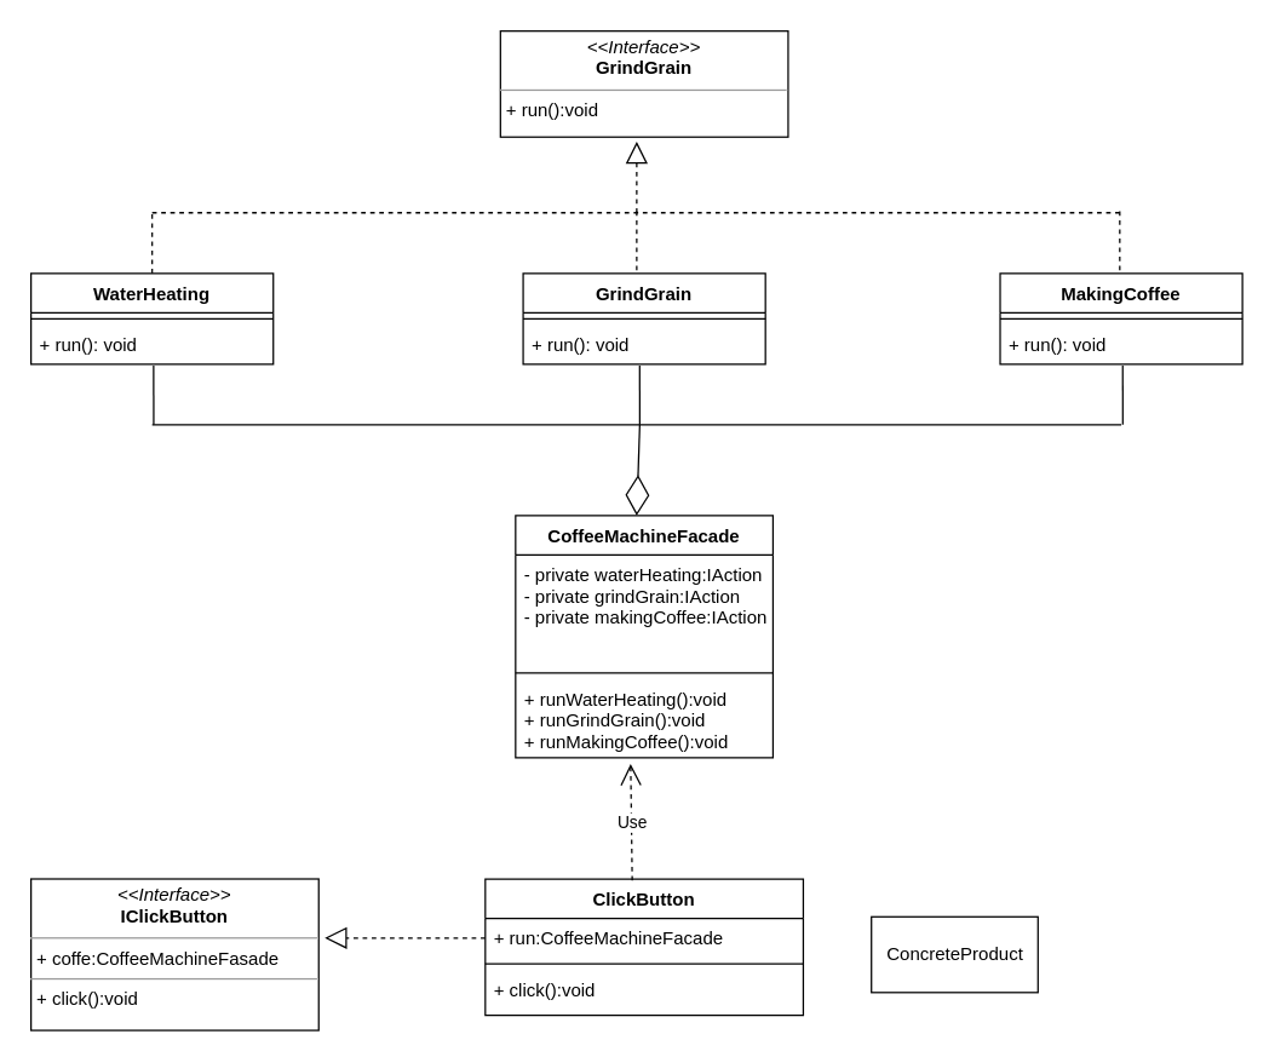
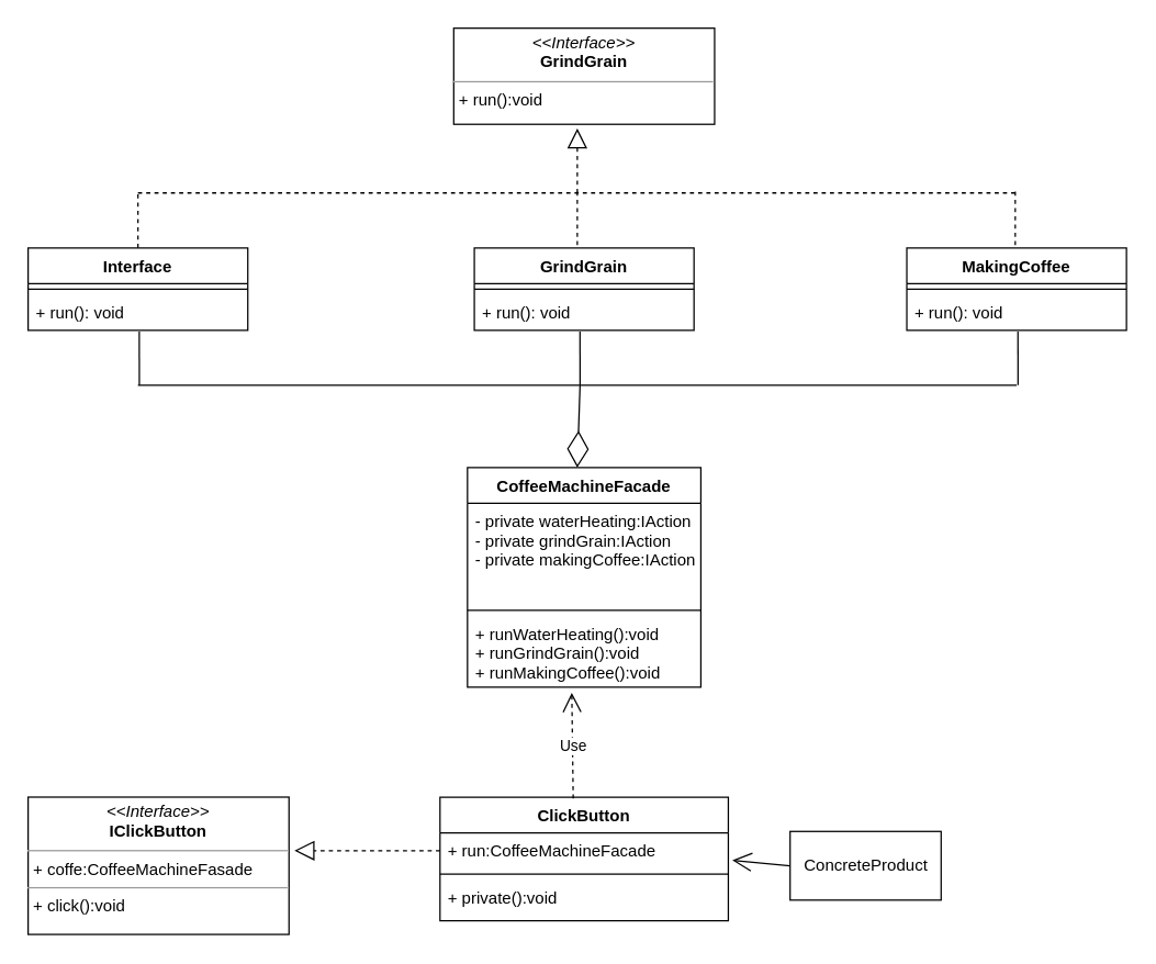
  <mxCell id="0" />
  <mxCell id="1" parent="0" />
  <mxCell id="2" value="&lt;p style=&quot;margin:0px;margin-top:4px;text-align:center;&quot;&gt;&lt;i&gt;&amp;lt;&amp;lt;Interface&amp;gt;&amp;gt;&lt;/i&gt;&lt;br&gt;&lt;b&gt;GrindGrain&lt;/b&gt;&lt;/p&gt;&lt;hr size=&quot;1&quot;&gt;&lt;p style=&quot;margin:0px;margin-left:4px;&quot;&gt;+ run():void&lt;br&gt;&lt;/p&gt;" style="verticalAlign=top;align=left;overflow=fill;fontSize=12;fontFamily=Helvetica;html=1;" parent="1" vertex="1"><mxGeometry x="330" width="190" height="70" as="geometry" y="20" /></mxCell>
- <mxCell id="3" value="WaterHeating" style="swimlane;fontStyle=1;align=center;verticalAlign=top;childLayout=stackLayout;horizontal=1;startSize=26;horizontalStack=0;resizeParent=1;resizeParentMax=0;resizeLast=0;collapsible=1;marginBottom=0;" parent="1" vertex="1"><mxGeometry y="180" width="160" height="60" as="geometry" x="20" /></mxCell>
+ <mxCell id="3" value="Interface" style="swimlane;fontStyle=1;align=center;verticalAlign=top;childLayout=stackLayout;horizontal=1;startSize=26;horizontalStack=0;resizeParent=1;resizeParentMax=0;resizeLast=0;collapsible=1;marginBottom=0;" parent="1" vertex="1"><mxGeometry y="180" width="160" height="60" as="geometry" x="20" /></mxCell>
  <mxCell id="4" value="" style="line;strokeWidth=1;fillColor=none;align=left;verticalAlign=middle;spacingTop=-1;spacingLeft=3;spacingRight=3;rotatable=0;labelPosition=right;points=[];portConstraint=eastwest;strokeColor=inherit;" parent="3" vertex="1"><mxGeometry y="26" width="160" height="8" as="geometry" /></mxCell>
  <mxCell id="5" value="+ run(): void" style="text;strokeColor=none;fillColor=none;align=left;verticalAlign=top;spacingLeft=4;spacingRight=4;overflow=hidden;rotatable=0;points=[[0,0.5],[1,0.5]];portConstraint=eastwest;" parent="3" vertex="1"><mxGeometry y="34" width="160" height="26" as="geometry" /></mxCell>
  <mxCell id="6" value="GrindGrain" style="swimlane;fontStyle=1;align=center;verticalAlign=top;childLayout=stackLayout;horizontal=1;startSize=26;horizontalStack=0;resizeParent=1;resizeParentMax=0;resizeLast=0;collapsible=1;marginBottom=0;" parent="1" vertex="1"><mxGeometry x="345" y="180" width="160" height="60" as="geometry" /></mxCell>
  <mxCell id="7" value="" style="line;strokeWidth=1;fillColor=none;align=left;verticalAlign=middle;spacingTop=-1;spacingLeft=3;spacingRight=3;rotatable=0;labelPosition=right;points=[];portConstraint=eastwest;strokeColor=inherit;" parent="6" vertex="1"><mxGeometry y="26" width="160" height="8" as="geometry" /></mxCell>
  <mxCell id="8" value="+ run(): void" style="text;strokeColor=none;fillColor=none;align=left;verticalAlign=top;spacingLeft=4;spacingRight=4;overflow=hidden;rotatable=0;points=[[0,0.5],[1,0.5]];portConstraint=eastwest;" parent="6" vertex="1"><mxGeometry y="34" width="160" height="26" as="geometry" /></mxCell>
  <mxCell id="9" value="MakingCoffee" style="swimlane;fontStyle=1;align=center;verticalAlign=top;childLayout=stackLayout;horizontal=1;startSize=26;horizontalStack=0;resizeParent=1;resizeParentMax=0;resizeLast=0;collapsible=1;marginBottom=0;" parent="1" vertex="1"><mxGeometry x="660" y="180" width="160" height="60" as="geometry" /></mxCell>
  <mxCell id="10" value="" style="line;strokeWidth=1;fillColor=none;align=left;verticalAlign=middle;spacingTop=-1;spacingLeft=3;spacingRight=3;rotatable=0;labelPosition=right;points=[];portConstraint=eastwest;strokeColor=inherit;" parent="9" vertex="1"><mxGeometry y="26" width="160" height="8" as="geometry" /></mxCell>
  <mxCell id="11" value="+ run(): void" style="text;strokeColor=none;fillColor=none;align=left;verticalAlign=top;spacingLeft=4;spacingRight=4;overflow=hidden;rotatable=0;points=[[0,0.5],[1,0.5]];portConstraint=eastwest;" parent="9" vertex="1"><mxGeometry y="34" width="160" height="26" as="geometry" /></mxCell>
  <mxCell id="12" value="" style="endArrow=none;dashed=1;html=1;rounded=0;exitX=0.5;exitY=0;exitDx=0;exitDy=0;" parent="1" source="3" edge="1"><mxGeometry width="50" height="50" relative="1" as="geometry"><mxPoint x="520" y="240" as="sourcePoint" /><mxPoint x="100" y="140" as="targetPoint" /></mxGeometry></mxCell>
  <mxCell id="13" value="" style="endArrow=none;dashed=1;html=1;rounded=0;exitX=0.5;exitY=0;exitDx=0;exitDy=0;" parent="1" edge="1"><mxGeometry width="50" height="50" relative="1" as="geometry"><mxPoint x="420" y="178" as="sourcePoint" /><mxPoint x="420" y="138" as="targetPoint" /></mxGeometry></mxCell>
  <mxCell id="14" value="" style="endArrow=none;dashed=1;html=1;rounded=0;exitX=0.5;exitY=0;exitDx=0;exitDy=0;" parent="1" edge="1"><mxGeometry width="50" height="50" relative="1" as="geometry"><mxPoint x="739" y="178" as="sourcePoint" /><mxPoint x="739" y="138" as="targetPoint" /></mxGeometry></mxCell>
  <mxCell id="15" value="" style="endArrow=none;dashed=1;html=1;rounded=0;" parent="1" edge="1"><mxGeometry width="50" height="50" relative="1" as="geometry"><mxPoint x="100" y="140" as="sourcePoint" /><mxPoint x="740" y="140" as="targetPoint" /></mxGeometry></mxCell>
  <mxCell id="16" value="" style="endArrow=block;dashed=1;endFill=0;endSize=12;html=1;rounded=0;" parent="1" edge="1"><mxGeometry width="160" relative="1" as="geometry"><mxPoint x="420" y="140" as="sourcePoint" /><mxPoint x="420" y="93" as="targetPoint" /></mxGeometry></mxCell>
  <mxCell id="17" value="CoffeeMachineFacade" style="swimlane;fontStyle=1;align=center;verticalAlign=top;childLayout=stackLayout;horizontal=1;startSize=26;horizontalStack=0;resizeParent=1;resizeParentMax=0;resizeLast=0;collapsible=1;marginBottom=0;" parent="1" vertex="1"><mxGeometry x="340" y="340" width="170" height="160" as="geometry" /></mxCell>
  <mxCell id="18" value="- private waterHeating:IAction&#10;- private grindGrain:IAction&#10;- private makingCoffee:IAction" style="text;strokeColor=none;fillColor=none;align=left;verticalAlign=top;spacingLeft=4;spacingRight=4;overflow=hidden;rotatable=0;points=[[0,0.5],[1,0.5]];portConstraint=eastwest;" parent="17" vertex="1"><mxGeometry y="26" width="170" height="74" as="geometry" /></mxCell>
  <mxCell id="19" value="" style="line;strokeWidth=1;fillColor=none;align=left;verticalAlign=middle;spacingTop=-1;spacingLeft=3;spacingRight=3;rotatable=0;labelPosition=right;points=[];portConstraint=eastwest;strokeColor=inherit;" parent="17" vertex="1"><mxGeometry y="100" width="170" height="8" as="geometry" /></mxCell>
  <mxCell id="20" value="+ runWaterHeating():void&#10;+ runGrindGrain():void&#10;+ runMakingCoffee():void" style="text;strokeColor=none;fillColor=none;align=left;verticalAlign=top;spacingLeft=4;spacingRight=4;overflow=hidden;rotatable=0;points=[[0,0.5],[1,0.5]];portConstraint=eastwest;" parent="17" vertex="1"><mxGeometry y="108" width="170" height="52" as="geometry" /></mxCell>
  <mxCell id="21" value="" style="endArrow=none;html=1;rounded=0;entryX=0.481;entryY=1.038;entryDx=0;entryDy=0;entryPerimeter=0;" parent="1" target="8" edge="1"><mxGeometry width="50" height="50" relative="1" as="geometry"><mxPoint x="422" y="280" as="sourcePoint" /><mxPoint x="570" y="330" as="targetPoint" /></mxGeometry></mxCell>
  <mxCell id="22" value="" style="endArrow=none;html=1;rounded=0;entryX=0.481;entryY=1.038;entryDx=0;entryDy=0;entryPerimeter=0;" parent="1" edge="1"><mxGeometry width="50" height="50" relative="1" as="geometry"><mxPoint x="101" y="280" as="sourcePoint" /><mxPoint x="100.96" y="240.988" as="targetPoint" /></mxGeometry></mxCell>
  <mxCell id="23" value="" style="endArrow=none;html=1;rounded=0;entryX=0.481;entryY=1.038;entryDx=0;entryDy=0;entryPerimeter=0;" parent="1" edge="1"><mxGeometry width="50" height="50" relative="1" as="geometry"><mxPoint x="741" y="280" as="sourcePoint" /><mxPoint x="740.96" y="240.988" as="targetPoint" /></mxGeometry></mxCell>
  <mxCell id="24" value="" style="endArrow=none;html=1;rounded=0;" parent="1" edge="1"><mxGeometry width="50" height="50" relative="1" as="geometry"><mxPoint x="100" y="280" as="sourcePoint" /><mxPoint x="740" y="280" as="targetPoint" /></mxGeometry></mxCell>
  <mxCell id="25" value="" style="endArrow=diamondThin;endFill=0;endSize=24;html=1;rounded=0;" parent="1" edge="1"><mxGeometry width="160" relative="1" as="geometry"><mxPoint x="422" y="280" as="sourcePoint" /><mxPoint x="420" y="340" as="targetPoint" /></mxGeometry></mxCell>
  <mxCell id="26" value="&lt;p style=&quot;margin:0px;margin-top:4px;text-align:center;&quot;&gt;&lt;i&gt;&amp;lt;&amp;lt;Interface&amp;gt;&amp;gt;&lt;/i&gt;&lt;br&gt;&lt;b&gt;IClickButton&lt;/b&gt;&lt;/p&gt;&lt;hr size=&quot;1&quot;&gt;&lt;p style=&quot;margin:0px;margin-left:4px;&quot;&gt;+ coffe:CoffeeMachineFasade&lt;br&gt;&lt;/p&gt;&lt;hr size=&quot;1&quot;&gt;&lt;p style=&quot;margin:0px;margin-left:4px;&quot;&gt;+ click():void&lt;br&gt;&lt;/p&gt;" style="verticalAlign=top;align=left;overflow=fill;fontSize=12;fontFamily=Helvetica;html=1;" parent="1" vertex="1"><mxGeometry y="580" width="190" height="100" as="geometry" x="20" /></mxCell>
  <mxCell id="27" value="ClickButton" style="swimlane;fontStyle=1;align=center;verticalAlign=top;childLayout=stackLayout;horizontal=1;startSize=26;horizontalStack=0;resizeParent=1;resizeParentMax=0;resizeLast=0;collapsible=1;marginBottom=0;" parent="1" vertex="1"><mxGeometry x="320" y="580" width="210" height="90" as="geometry" /></mxCell>
  <mxCell id="28" value="+ run:CoffeeMachineFacade" style="text;strokeColor=none;fillColor=none;align=left;verticalAlign=top;spacingLeft=4;spacingRight=4;overflow=hidden;rotatable=0;points=[[0,0.5],[1,0.5]];portConstraint=eastwest;" parent="27" vertex="1"><mxGeometry y="26" width="210" height="26" as="geometry" /></mxCell>
  <mxCell id="29" value="" style="line;strokeWidth=1;fillColor=none;align=left;verticalAlign=middle;spacingTop=-1;spacingLeft=3;spacingRight=3;rotatable=0;labelPosition=right;points=[];portConstraint=eastwest;strokeColor=inherit;" parent="27" vertex="1"><mxGeometry y="52" width="210" height="8" as="geometry" /></mxCell>
- <mxCell id="30" value="+ click():void" style="text;strokeColor=none;fillColor=none;align=left;verticalAlign=top;spacingLeft=4;spacingRight=4;overflow=hidden;rotatable=0;points=[[0,0.5],[1,0.5]];portConstraint=eastwest;" parent="27" vertex="1"><mxGeometry y="60" width="210" height="30" as="geometry" /></mxCell>
+ <mxCell id="30" value="+ private():void" style="text;strokeColor=none;fillColor=none;align=left;verticalAlign=top;spacingLeft=4;spacingRight=4;overflow=hidden;rotatable=0;points=[[0,0.5],[1,0.5]];portConstraint=eastwest;" parent="27" vertex="1"><mxGeometry y="60" width="210" height="30" as="geometry" /></mxCell>
  <mxCell id="31" value="" style="endArrow=block;dashed=1;endFill=0;endSize=12;html=1;rounded=0;exitX=0;exitY=0.5;exitDx=0;exitDy=0;entryX=1.021;entryY=0.39;entryDx=0;entryDy=0;entryPerimeter=0;" parent="1" source="28" target="26" edge="1"><mxGeometry width="160" relative="1" as="geometry"><mxPoint x="470" y="550" as="sourcePoint" /><mxPoint x="630" y="550" as="targetPoint" /></mxGeometry></mxCell>
  <mxCell id="32" value="Use" style="endArrow=open;endSize=12;dashed=1;html=1;rounded=0;exitX=0.462;exitY=0.011;exitDx=0;exitDy=0;exitPerimeter=0;entryX=0.447;entryY=1.077;entryDx=0;entryDy=0;entryPerimeter=0;" parent="1" source="27" target="20" edge="1"><mxGeometry width="160" relative="1" as="geometry"><mxPoint x="470" y="550" as="sourcePoint" /><mxPoint x="630" y="550" as="targetPoint" /></mxGeometry></mxCell>
  <mxCell id="33" value="ConcreteProduct" style="html=1;" parent="1" vertex="1"><mxGeometry x="575" y="605" width="110" height="50" as="geometry" /></mxCell>
+ <mxCell id="34" value="" style="endArrow=open;endFill=1;endSize=12;html=1;rounded=0;exitX=0;exitY=0.5;exitDx=0;exitDy=0;entryX=1.014;entryY=0.769;entryDx=0;entryDy=0;entryPerimeter=0;" parent="1" source="33" target="28" edge="1"><mxGeometry width="160" relative="1" as="geometry"><mxPoint x="470" y="600" as="sourcePoint" /><mxPoint x="630" y="600" as="targetPoint" /></mxGeometry></mxCell>
